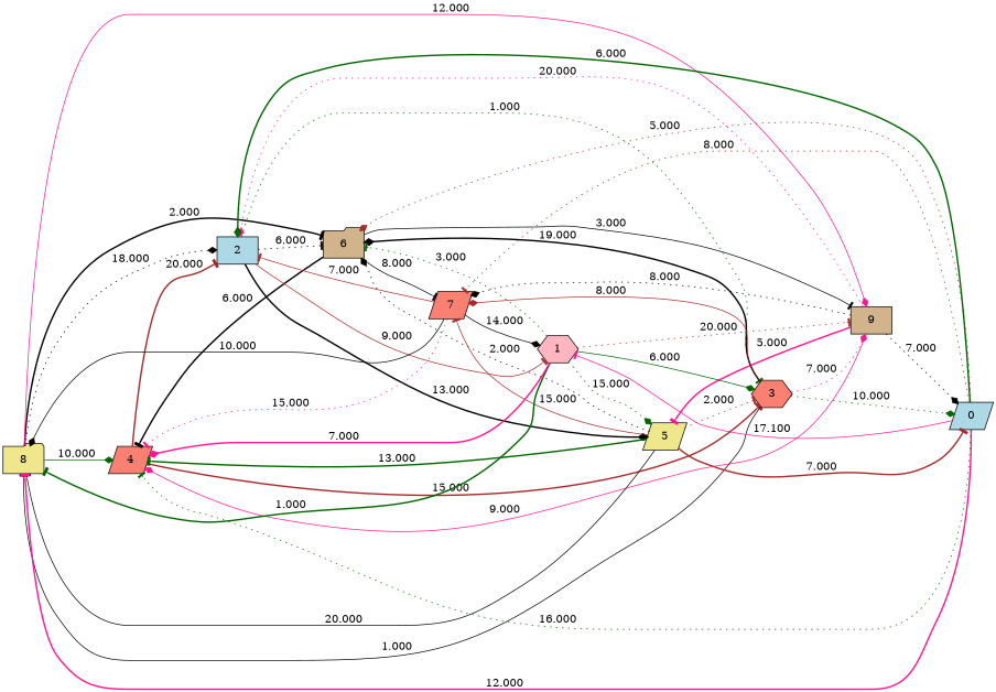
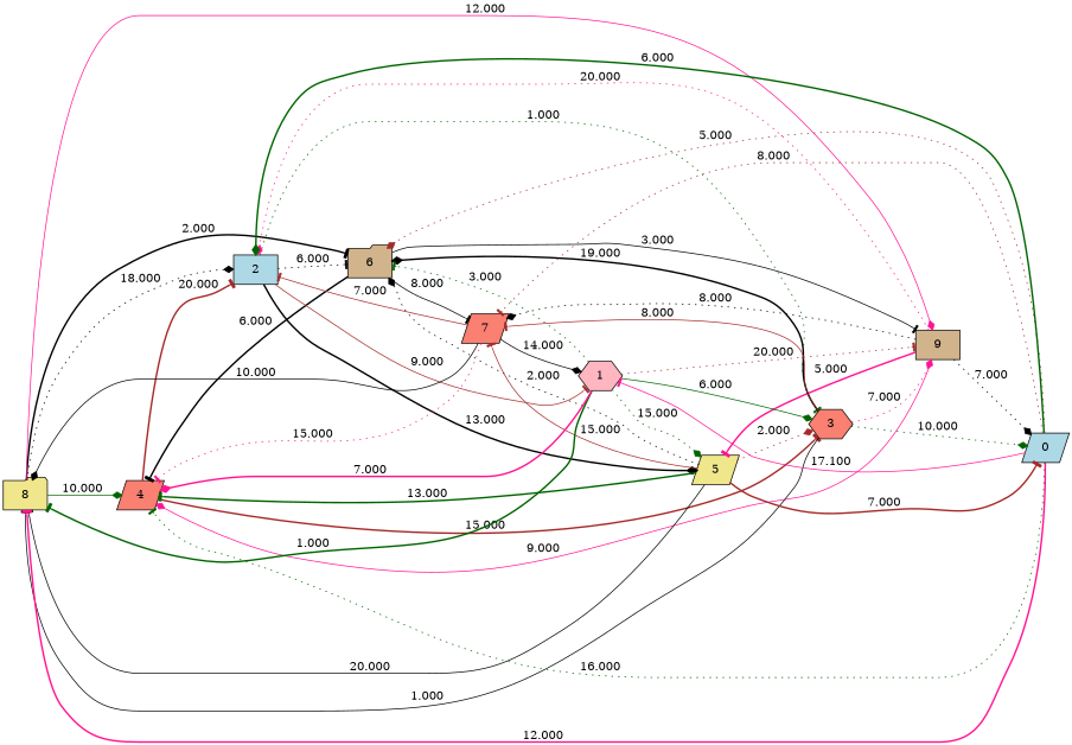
  digraph {
    rankdir=LR
    node [fillcolor=salmon shape=parallelogram style=filled]
    edge [arrowhead=tee color=black style=dotted]
    8 [fillcolor=khaki shape=folder]
    4
    6 [fillcolor=tan shape=folder]
    2 [fillcolor=lightblue shape=box]
    9 [fillcolor=tan shape=box]
    3 [shape=hexagon]
    7
    5 [fillcolor=khaki]
    1 [fillcolor=lightpink shape=hexagon]
    0 [fillcolor=lightblue]
    8 -> 4 [arrowhead=diamond color=darkgreen label=10.000 style=solid]
    8 -> 6 [label=2.000 style=bold]
    8 -> 2 [arrowhead=diamond label=18.000]
    8 -> 9 [arrowhead=diamond color=deeppink label=12.000 style=solid]
    4 -> 2 [color=brown label=20.000 style=bold]
    4 -> 3 [color=brown label=15.000 style=bold]
    6 -> 4 [label=6.000 style=bold]
    6 -> 9 [label=3.000 style=solid]
    6 -> 7 [label=8.000 style=solid]
    2 -> 6 [label=6.000]
    2 -> 3 [color=darkgreen label=1.000]
    2 -> 5 [arrowhead=diamond label=13.000 style=bold]
    2 -> 1 [color=brown label=9.000 style=solid]
    9 -> 4 [arrowhead=diamond color=deeppink label=9.000 style=solid]
    9 -> 2 [arrowhead=diamond color=deeppink label=20.000]
    9 -> 7 [arrowhead=diamond label=8.000]
    9 -> 5 [color=deeppink label=5.000 style=bold]
    9 -> 0 [arrowhead=diamond label=7.000]
    3 -> 8 [label=1.000 style=solid]
    3 -> 6 [arrowhead=diamond label=19.000 style=bold]
    3 -> 9 [arrowhead=diamond color=deeppink label=7.000]
-   3 -> 7 [arrowhead=diamond color=brown label=8.000 style=solid]
+   3 -> 7 [color=brown label=8.000 style=solid]
    3 -> 0 [arrowhead=diamond color=darkgreen label=10.000]
    7 -> 8 [arrowhead=diamond label=10.000 style=solid]
    7 -> 4 [color=deeppink label=15.000]
    7 -> 2 [color=brown label=7.000 style=solid]
    7 -> 1 [arrowhead=diamond label=14.000 style=solid]
    5 -> 8 [label=20.000 style=solid]
    5 -> 4 [color=darkgreen label=13.000 style=bold]
    5 -> 6 [arrowhead=diamond label=2.000]
-   5 -> 3 [color=brown label=2.000]
+   5 -> 3 [arrowhead=diamond color=brown label=2.000]
    5 -> 7 [color=brown label=15.000 style=solid]
    5 -> 0 [color=brown label=7.000 style=bold]
    1 -> 8 [color=darkgreen label=1.000 style=bold]
    1 -> 4 [arrowhead=diamond color=deeppink label=7.000 style=bold]
    1 -> 6 [color=darkgreen label=3.000]
    1 -> 9 [color=brown label=20.000]
    1 -> 3 [arrowhead=diamond color=darkgreen label=6.000 style=solid]
    1 -> 5 [arrowhead=diamond color=darkgreen label=15.000]
    0 -> 8 [color=deeppink label=12.000 style=bold]
    0 -> 4 [color=darkgreen label=16.000]
    0 -> 6 [arrowhead=diamond color=brown label=5.000]
    0 -> 2 [arrowhead=diamond color=darkgreen label=6.000 style=bold]
    0 -> 7 [color=brown label=8.000]
    0 -> 1 [color=deeppink label=17.100 style=solid]
  }
